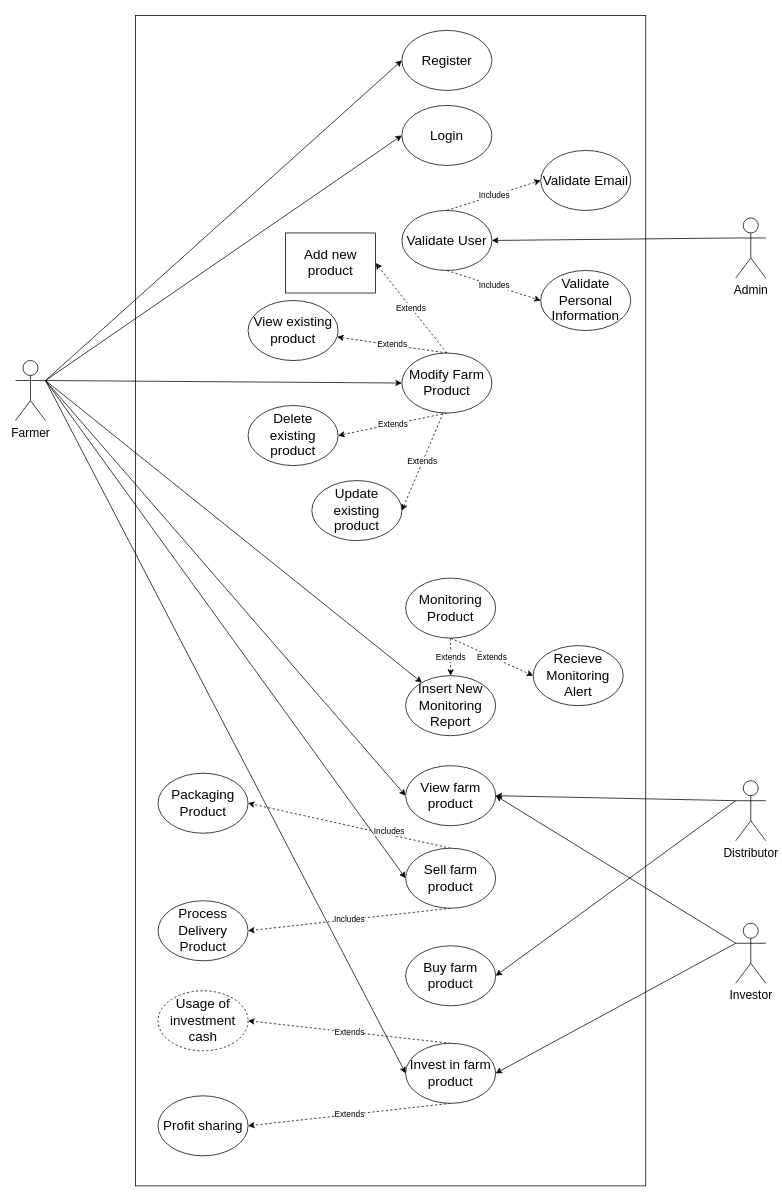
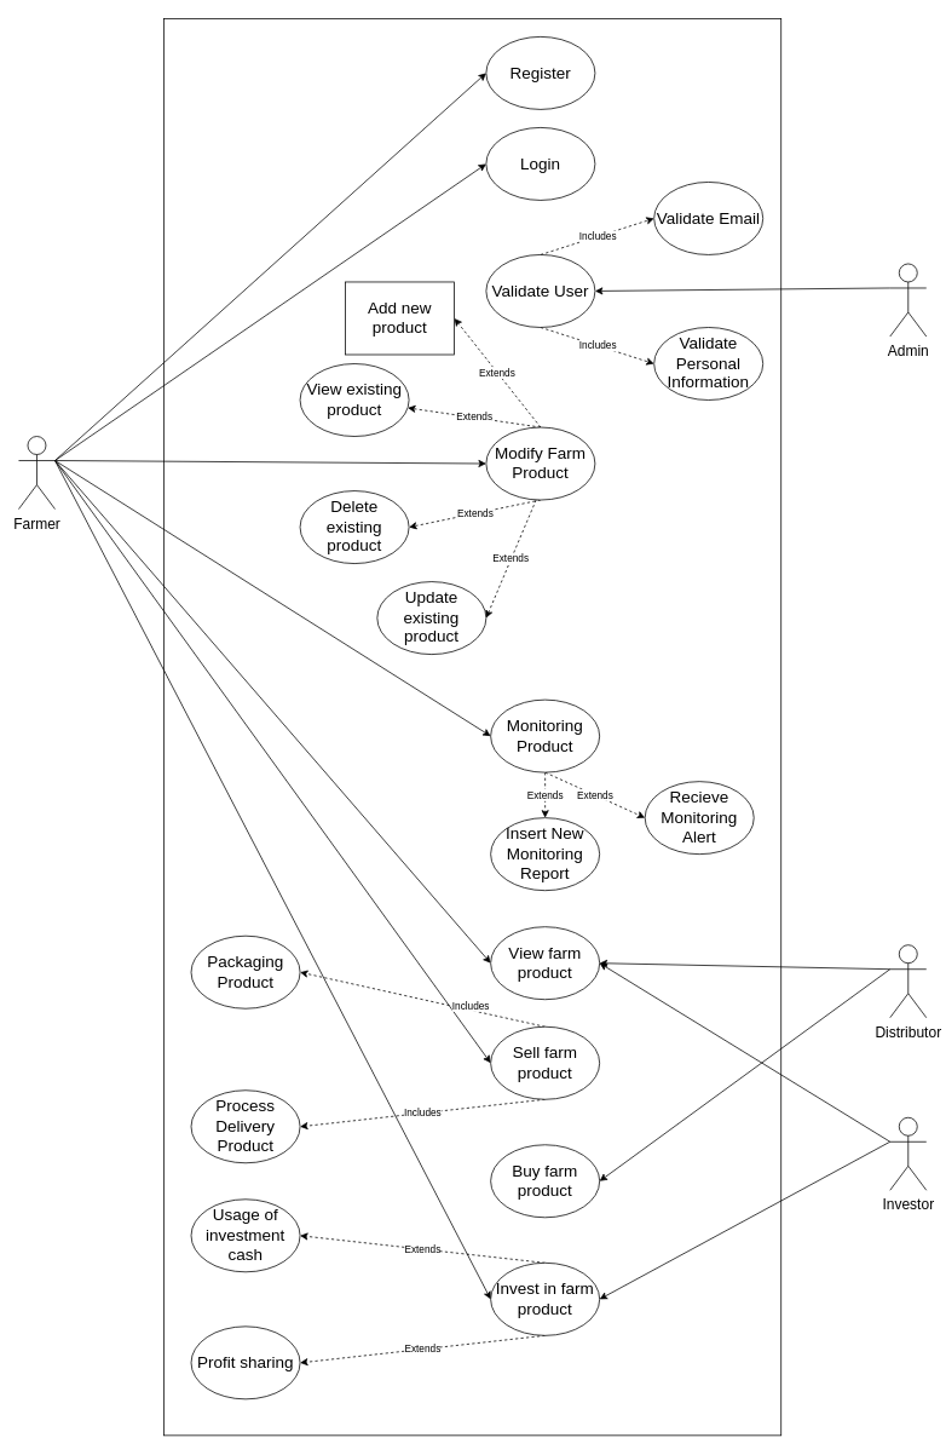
  <mxCell id="0" />
  <mxCell id="1" parent="0" />
  <mxCell id="2" value="" style="rounded=0;whiteSpace=wrap;html=1;" vertex="1" parent="1"><mxGeometry x="180" y="20" width="680" height="1560" as="geometry" /></mxCell>
  <mxCell id="3" value="&lt;font style=&quot;font-size: 18px;&quot;&gt;Register&lt;/font&gt;" style="ellipse;whiteSpace=wrap;html=1;" vertex="1" parent="1"><mxGeometry x="535" y="40" width="120" height="80" as="geometry" /></mxCell>
  <mxCell id="4" value="&lt;font style=&quot;font-size: 18px;&quot;&gt;Login&lt;/font&gt;" style="ellipse;whiteSpace=wrap;html=1;" vertex="1" parent="1"><mxGeometry x="535" y="140" width="120" height="80" as="geometry" /></mxCell>
  <mxCell id="5" value="Includes" style="rounded=0;orthogonalLoop=1;jettySize=auto;html=1;exitX=0.5;exitY=1;exitDx=0;exitDy=0;entryX=0;entryY=0.5;entryDx=0;entryDy=0;dashed=1;" edge="1" parent="1" source="7" target="34"><mxGeometry relative="1" as="geometry" /></mxCell>
  <mxCell id="6" value="Includes" style="rounded=0;orthogonalLoop=1;jettySize=auto;html=1;exitX=0.5;exitY=0;exitDx=0;exitDy=0;entryX=0;entryY=0.5;entryDx=0;entryDy=0;dashed=1;" edge="1" parent="1" source="7" target="35"><mxGeometry relative="1" as="geometry" /></mxCell>
  <mxCell id="7" value="&lt;font style=&quot;font-size: 18px;&quot;&gt;Validate User&lt;/font&gt;" style="ellipse;whiteSpace=wrap;html=1;" vertex="1" parent="1"><mxGeometry x="535" y="280" width="120" height="80" as="geometry" /></mxCell>
  <mxCell id="8" value="Extends" style="rounded=0;orthogonalLoop=1;jettySize=auto;html=1;entryX=1;entryY=0.5;entryDx=0;entryDy=0;dashed=1;" edge="1" parent="1" target="13"><mxGeometry relative="1" as="geometry"><mxPoint x="595" y="470" as="sourcePoint" /></mxGeometry></mxCell>
  <mxCell id="9" value="Extends" style="rounded=0;orthogonalLoop=1;jettySize=auto;html=1;entryX=1;entryY=0.5;entryDx=0;entryDy=0;dashed=1;" edge="1" parent="1" target="14"><mxGeometry relative="1" as="geometry"><mxPoint x="590" y="550" as="sourcePoint" /></mxGeometry></mxCell>
  <mxCell id="10" value="Extends" style="rounded=0;orthogonalLoop=1;jettySize=auto;html=1;exitX=0.5;exitY=1;exitDx=0;exitDy=0;entryX=1;entryY=0.5;entryDx=0;entryDy=0;dashed=1;" edge="1" parent="1" source="12" target="15"><mxGeometry relative="1" as="geometry" /></mxCell>
  <mxCell id="11" value="Extends" style="rounded=0;orthogonalLoop=1;jettySize=auto;html=1;exitX=0.5;exitY=0;exitDx=0;exitDy=0;dashed=1;" edge="1" parent="1" source="12" target="37"><mxGeometry relative="1" as="geometry" /></mxCell>
  <mxCell id="12" value="&lt;font style=&quot;font-size: 18px;&quot;&gt;Modify Farm Product&lt;/font&gt;" style="ellipse;whiteSpace=wrap;html=1;" vertex="1" parent="1"><mxGeometry x="535" y="470" width="120" height="80" as="geometry" /></mxCell>
  <mxCell id="13" value="&lt;font style=&quot;font-size: 18px;&quot;&gt;Add new product&lt;/font&gt;" style="whiteSpace=wrap;html=1;rounded=0;" vertex="1" parent="1"><mxGeometry x="380" y="310" width="120" height="80" as="geometry" /></mxCell>
  <mxCell id="14" value="&lt;font style=&quot;font-size: 18px;&quot;&gt;Update existing product&lt;/font&gt;" style="ellipse;whiteSpace=wrap;html=1;" vertex="1" parent="1"><mxGeometry x="415" y="640" width="120" height="80" as="geometry" /></mxCell>
  <mxCell id="15" value="&lt;font style=&quot;font-size: 18px;&quot;&gt;Delete existing product&lt;/font&gt;" style="ellipse;whiteSpace=wrap;html=1;" vertex="1" parent="1"><mxGeometry x="330" y="540" width="120" height="80" as="geometry" /></mxCell>
  <mxCell id="16" value="&lt;font style=&quot;font-size: 18px;&quot;&gt;Buy farm product&lt;/font&gt;" style="ellipse;whiteSpace=wrap;html=1;" vertex="1" parent="1"><mxGeometry x="540" y="1260" width="120" height="80" as="geometry" /></mxCell>
  <mxCell id="17" value="Extends" style="rounded=0;orthogonalLoop=1;jettySize=auto;html=1;exitX=0.5;exitY=0;exitDx=0;exitDy=0;entryX=1;entryY=0.5;entryDx=0;entryDy=0;dashed=1;" edge="1" parent="1" source="19" target="50"><mxGeometry relative="1" as="geometry" /></mxCell>
  <mxCell id="18" value="Extends" style="rounded=0;orthogonalLoop=1;jettySize=auto;html=1;exitX=0.5;exitY=1;exitDx=0;exitDy=0;entryX=1;entryY=0.5;entryDx=0;entryDy=0;dashed=1;" edge="1" parent="1" source="19" target="51"><mxGeometry relative="1" as="geometry" /></mxCell>
  <mxCell id="19" value="&lt;font style=&quot;font-size: 18px;&quot;&gt;Invest in farm product&lt;/font&gt;" style="ellipse;whiteSpace=wrap;html=1;" vertex="1" parent="1"><mxGeometry x="540" y="1390" width="120" height="80" as="geometry" /></mxCell>
  <mxCell id="20" style="rounded=0;orthogonalLoop=1;jettySize=auto;html=1;exitX=1;exitY=0.333;exitDx=0;exitDy=0;exitPerimeter=0;entryX=0;entryY=0.5;entryDx=0;entryDy=0;" edge="1" parent="1" source="27" target="3"><mxGeometry relative="1" as="geometry" /></mxCell>
  <mxCell id="21" style="rounded=0;orthogonalLoop=1;jettySize=auto;html=1;exitX=1;exitY=0.333;exitDx=0;exitDy=0;exitPerimeter=0;entryX=0;entryY=0.5;entryDx=0;entryDy=0;" edge="1" parent="1" source="27" target="4"><mxGeometry relative="1" as="geometry" /></mxCell>
  <mxCell id="22" style="rounded=0;orthogonalLoop=1;jettySize=auto;html=1;exitX=1;exitY=0.333;exitDx=0;exitDy=0;exitPerimeter=0;entryX=0;entryY=0.5;entryDx=0;entryDy=0;" edge="1" parent="1" source="27" target="12"><mxGeometry relative="1" as="geometry" /></mxCell>
- <mxCell id="23" style="rounded=0;orthogonalLoop=1;jettySize=auto;html=1;exitX=1;exitY=0.333;exitDx=0;exitDy=0;exitPerimeter=0;" edge="1" parent="1" source="27" target="31"><mxGeometry relative="1" as="geometry" /></mxCell>
+ <mxCell id="23" style="rounded=0;orthogonalLoop=1;jettySize=auto;html=1;exitX=1;exitY=0.333;exitDx=0;exitDy=0;exitPerimeter=0;entryX=0;entryY=0.5;entryDx=0;entryDy=0;" edge="1" parent="1" source="27" target="30"><mxGeometry relative="1" as="geometry" /></mxCell>
  <mxCell id="24" style="rounded=0;orthogonalLoop=1;jettySize=auto;html=1;exitX=1;exitY=0.333;exitDx=0;exitDy=0;exitPerimeter=0;entryX=0;entryY=0.5;entryDx=0;entryDy=0;" edge="1" parent="1" source="27" target="36"><mxGeometry relative="1" as="geometry" /></mxCell>
  <mxCell id="25" style="rounded=0;orthogonalLoop=1;jettySize=auto;html=1;exitX=1;exitY=0.333;exitDx=0;exitDy=0;exitPerimeter=0;entryX=0;entryY=0.5;entryDx=0;entryDy=0;" edge="1" parent="1" source="27" target="47"><mxGeometry relative="1" as="geometry" /></mxCell>
  <mxCell id="26" style="rounded=0;orthogonalLoop=1;jettySize=auto;html=1;exitX=1;exitY=0.333;exitDx=0;exitDy=0;exitPerimeter=0;entryX=0;entryY=0.5;entryDx=0;entryDy=0;" edge="1" parent="1" source="27" target="19"><mxGeometry relative="1" as="geometry" /></mxCell>
  <mxCell id="27" value="&lt;font style=&quot;font-size: 16px;&quot;&gt;Farmer&lt;/font&gt;" style="shape=umlActor;verticalLabelPosition=bottom;verticalAlign=top;html=1;outlineConnect=0;" vertex="1" parent="1"><mxGeometry x="20" y="480" width="40" height="80" as="geometry" /></mxCell>
  <mxCell id="28" value="Extends" style="rounded=0;orthogonalLoop=1;jettySize=auto;html=1;exitX=0.5;exitY=1;exitDx=0;exitDy=0;entryX=0.5;entryY=0;entryDx=0;entryDy=0;dashed=1;" edge="1" parent="1" source="30" target="31"><mxGeometry relative="1" as="geometry" /></mxCell>
  <mxCell id="29" value="Extends" style="rounded=0;orthogonalLoop=1;jettySize=auto;html=1;exitX=0.5;exitY=1;exitDx=0;exitDy=0;entryX=0;entryY=0.5;entryDx=0;entryDy=0;dashed=1;" edge="1" parent="1" source="30" target="38"><mxGeometry relative="1" as="geometry" /></mxCell>
  <mxCell id="30" value="&lt;span style=&quot;font-size: 18px;&quot;&gt;Monitoring Product&lt;/span&gt;" style="ellipse;whiteSpace=wrap;html=1;" vertex="1" parent="1"><mxGeometry x="540" y="770" width="120" height="80" as="geometry" /></mxCell>
  <mxCell id="31" value="&lt;span style=&quot;font-size: 18px;&quot;&gt;Insert New Monitoring Report&lt;/span&gt;" style="ellipse;whiteSpace=wrap;html=1;" vertex="1" parent="1"><mxGeometry x="540" y="900" width="120" height="80" as="geometry" /></mxCell>
  <mxCell id="32" style="rounded=0;orthogonalLoop=1;jettySize=auto;html=1;exitX=0;exitY=0.333;exitDx=0;exitDy=0;exitPerimeter=0;entryX=1;entryY=0.5;entryDx=0;entryDy=0;" edge="1" parent="1" source="33" target="7"><mxGeometry relative="1" as="geometry" /></mxCell>
  <mxCell id="33" value="&lt;font style=&quot;font-size: 16px;&quot;&gt;Admin&lt;/font&gt;" style="shape=umlActor;verticalLabelPosition=bottom;verticalAlign=top;html=1;outlineConnect=0;" vertex="1" parent="1"><mxGeometry x="980" y="290" width="40" height="80" as="geometry" /></mxCell>
  <mxCell id="34" value="&lt;font style=&quot;font-size: 18px;&quot;&gt;Validate Personal Information&lt;/font&gt;" style="ellipse;whiteSpace=wrap;html=1;" vertex="1" parent="1"><mxGeometry x="720" y="360" width="120" height="80" as="geometry" /></mxCell>
  <mxCell id="35" value="&lt;font style=&quot;font-size: 18px;&quot;&gt;Validate Email&lt;/font&gt;" style="ellipse;whiteSpace=wrap;html=1;" vertex="1" parent="1"><mxGeometry x="720" y="200" width="120" height="80" as="geometry" /></mxCell>
  <mxCell id="36" value="&lt;font style=&quot;font-size: 18px;&quot;&gt;View farm product&lt;/font&gt;" style="ellipse;whiteSpace=wrap;html=1;" vertex="1" parent="1"><mxGeometry x="540" y="1020" width="120" height="80" as="geometry" /></mxCell>
  <mxCell id="37" value="&lt;font style=&quot;font-size: 18px;&quot;&gt;View existing product&lt;/font&gt;" style="ellipse;whiteSpace=wrap;html=1;" vertex="1" parent="1"><mxGeometry x="330" y="400" width="120" height="80" as="geometry" /></mxCell>
  <mxCell id="38" value="&lt;span style=&quot;font-size: 18px;&quot;&gt;Recieve Monitoring Alert&lt;/span&gt;" style="ellipse;whiteSpace=wrap;html=1;" vertex="1" parent="1"><mxGeometry x="710" y="860" width="120" height="80" as="geometry" /></mxCell>
  <mxCell id="39" style="rounded=0;orthogonalLoop=1;jettySize=auto;html=1;exitX=0;exitY=0.333;exitDx=0;exitDy=0;exitPerimeter=0;entryX=1;entryY=0.5;entryDx=0;entryDy=0;" edge="1" parent="1" source="41" target="36"><mxGeometry relative="1" as="geometry" /></mxCell>
  <mxCell id="40" style="rounded=0;orthogonalLoop=1;jettySize=auto;html=1;exitX=0;exitY=0.333;exitDx=0;exitDy=0;exitPerimeter=0;entryX=1;entryY=0.5;entryDx=0;entryDy=0;" edge="1" parent="1" source="41" target="16"><mxGeometry relative="1" as="geometry" /></mxCell>
  <mxCell id="41" value="&lt;font style=&quot;font-size: 16px;&quot;&gt;Distributor&lt;/font&gt;" style="shape=umlActor;verticalLabelPosition=bottom;verticalAlign=top;html=1;outlineConnect=0;" vertex="1" parent="1"><mxGeometry x="980" y="1040" width="40" height="80" as="geometry" /></mxCell>
  <mxCell id="42" style="rounded=0;orthogonalLoop=1;jettySize=auto;html=1;exitX=0;exitY=0.333;exitDx=0;exitDy=0;exitPerimeter=0;" edge="1" parent="1" source="44"><mxGeometry relative="1" as="geometry"><mxPoint x="660" y="1060" as="targetPoint" /></mxGeometry></mxCell>
  <mxCell id="43" style="rounded=0;orthogonalLoop=1;jettySize=auto;html=1;exitX=0;exitY=0.333;exitDx=0;exitDy=0;exitPerimeter=0;entryX=1;entryY=0.5;entryDx=0;entryDy=0;" edge="1" parent="1" source="44" target="19"><mxGeometry relative="1" as="geometry" /></mxCell>
  <mxCell id="44" value="&lt;font style=&quot;font-size: 16px;&quot;&gt;Investor&lt;/font&gt;" style="shape=umlActor;verticalLabelPosition=bottom;verticalAlign=top;html=1;outlineConnect=0;" vertex="1" parent="1"><mxGeometry x="980" y="1230" width="40" height="80" as="geometry" /></mxCell>
  <mxCell id="45" value="Includes" style="rounded=0;orthogonalLoop=1;jettySize=auto;html=1;exitX=0.5;exitY=0;exitDx=0;exitDy=0;entryX=1;entryY=0.5;entryDx=0;entryDy=0;dashed=1;" edge="1" parent="1" source="47" target="48"><mxGeometry x="-0.388" y="-5" relative="1" as="geometry"><mxPoint as="offset" /></mxGeometry></mxCell>
  <mxCell id="46" value="Includes" style="rounded=0;orthogonalLoop=1;jettySize=auto;html=1;exitX=0.5;exitY=1;exitDx=0;exitDy=0;entryX=1;entryY=0.5;entryDx=0;entryDy=0;dashed=1;" edge="1" parent="1" source="47" target="49"><mxGeometry relative="1" as="geometry" /></mxCell>
  <mxCell id="47" value="&lt;font style=&quot;font-size: 18px;&quot;&gt;Sell farm product&lt;/font&gt;" style="ellipse;whiteSpace=wrap;html=1;" vertex="1" parent="1"><mxGeometry x="540" y="1130" width="120" height="80" as="geometry" /></mxCell>
  <mxCell id="48" value="&lt;font style=&quot;font-size: 18px;&quot;&gt;Packaging Product&lt;/font&gt;" style="ellipse;whiteSpace=wrap;html=1;" vertex="1" parent="1"><mxGeometry x="210" y="1030" width="120" height="80" as="geometry" /></mxCell>
  <mxCell id="49" value="&lt;font style=&quot;font-size: 18px;&quot;&gt;Process Delivery Product&lt;/font&gt;" style="ellipse;whiteSpace=wrap;html=1;" vertex="1" parent="1"><mxGeometry x="210" y="1200" width="120" height="80" as="geometry" /></mxCell>
- <mxCell id="50" value="&lt;font style=&quot;font-size: 18px;&quot;&gt;Usage of investment cash&lt;/font&gt;" style="ellipse;whiteSpace=wrap;html=1;dashed=1;" vertex="1" parent="1"><mxGeometry x="210" y="1320" width="120" height="80" as="geometry" /></mxCell>
+ <mxCell id="50" value="&lt;font style=&quot;font-size: 18px;&quot;&gt;Usage of investment cash&lt;/font&gt;" style="ellipse;whiteSpace=wrap;html=1;" vertex="1" parent="1"><mxGeometry x="210" y="1320" width="120" height="80" as="geometry" /></mxCell>
  <mxCell id="51" value="&lt;font style=&quot;font-size: 18px;&quot;&gt;Profit sharing&lt;/font&gt;" style="ellipse;whiteSpace=wrap;html=1;" vertex="1" parent="1"><mxGeometry x="210" y="1460" width="120" height="80" as="geometry" /></mxCell>
